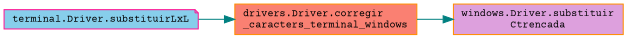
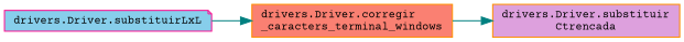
  digraph {
    fontname="Courier Prime"
    rankdir=LR
    node [color=darkorange fontname="Courier Prime" fontsize=10 shape=box style=filled]
    edge [color=teal fontname="Courier Prime" fontsize=10 labelfontname=Helvetica labelfontsize=10 style=solid]
    n1 [fillcolor=salmon fontcolor=black height=0.2 label="drivers.Driver.corregir\l_caracters_terminal_windows" width=0.4]
-   n2 [fillcolor=plum height=0.2 label="windows.Driver.substituir\lCtrencada" width=0.4]
-   n3 [color=deeppink fillcolor=skyblue height=0.2 label="terminal.Driver.substituirLxL" shape=note width=0.4]
+   n2 [fillcolor=plum height=0.2 label="drivers.Driver.substituir\lCtrencada" width=0.4]
+   n3 [color=deeppink fillcolor=skyblue height=0.2 label="drivers.Driver.substituirLxL" shape=note width=0.4]
    n1 -> n2
    n3 -> n1
  }
